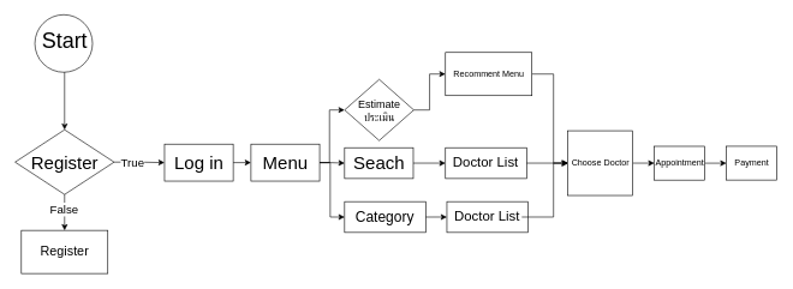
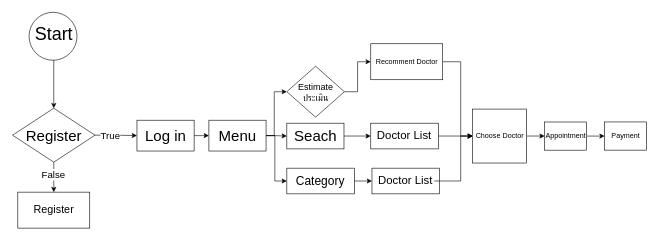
  <mxCell id="0" />
  <mxCell id="1" parent="0" />
  <mxCell id="2" style="edgeStyle=orthogonalEdgeStyle;rounded=0;orthogonalLoop=1;jettySize=auto;html=1;entryX=0;entryY=0.5;entryDx=0;entryDy=0;" edge="1" parent="1" source="28" target="23"><mxGeometry relative="1" as="geometry" /></mxCell>
  <mxCell id="3" style="edgeStyle=orthogonalEdgeStyle;rounded=0;orthogonalLoop=1;jettySize=auto;html=1;entryX=0.5;entryY=0;entryDx=0;entryDy=0;" edge="1" parent="1" source="5" target="7"><mxGeometry relative="1" as="geometry"><mxPoint x="97.5" y="150" as="targetPoint" /></mxGeometry></mxCell>
  <mxCell id="4" value="" style="ellipse;whiteSpace=wrap;html=1;aspect=fixed;" vertex="1" parent="1"><mxGeometry x="47.5" y="20" width="80" height="80" as="geometry" /></mxCell>
  <mxCell id="5" value="&lt;span style=&quot;font-size: 30px;&quot;&gt;Start&lt;/span&gt;" style="text;html=1;strokeColor=none;fillColor=none;align=center;verticalAlign=middle;whiteSpace=wrap;rounded=0;" vertex="1" parent="1"><mxGeometry x="33.75" y="20" width="110" height="70" as="geometry" /></mxCell>
  <mxCell id="6" value="" style="group" vertex="1" connectable="0" parent="1"><mxGeometry x="20" y="180" width="137.5" height="90" as="geometry" /></mxCell>
  <mxCell id="7" value="" style="rhombus;whiteSpace=wrap;html=1;" vertex="1" parent="6"><mxGeometry width="137.5" height="90" as="geometry" /></mxCell>
  <mxCell id="8" value="&lt;font style=&quot;font-size: 25px;&quot;&gt;Register&lt;/font&gt;" style="text;html=1;strokeColor=none;fillColor=none;align=center;verticalAlign=middle;whiteSpace=wrap;rounded=0;" vertex="1" parent="6"><mxGeometry x="12.731" y="22.5" width="112.037" height="45" as="geometry" /></mxCell>
  <mxCell id="9" style="edgeStyle=orthogonalEdgeStyle;rounded=0;orthogonalLoop=1;jettySize=auto;html=1;exitX=1;exitY=0.5;exitDx=0;exitDy=0;entryX=0;entryY=0.5;entryDx=0;entryDy=0;" edge="1" parent="1" source="7" target="12"><mxGeometry relative="1" as="geometry" /></mxCell>
  <mxCell id="10" value="&lt;font style=&quot;font-size: 16px;&quot;&gt;True&lt;/font&gt;" style="edgeLabel;html=1;align=center;verticalAlign=middle;resizable=0;points=[];" vertex="1" connectable="0" parent="9"><mxGeometry x="-0.297" y="-2" relative="1" as="geometry"><mxPoint y="-2" as="offset" /></mxGeometry></mxCell>
  <mxCell id="11" value="" style="group" vertex="1" connectable="0" parent="1"><mxGeometry x="227.5" y="200" width="110" height="60" as="geometry" /></mxCell>
  <mxCell id="12" value="" style="rounded=0;whiteSpace=wrap;html=1;" parent="11" vertex="1"><mxGeometry width="95.333" height="51.429" as="geometry" /></mxCell>
  <mxCell id="13" value="&lt;font style=&quot;font-size: 25px;&quot;&gt;Log in&lt;/font&gt;" style="text;html=1;strokeColor=none;fillColor=none;align=center;verticalAlign=middle;whiteSpace=wrap;rounded=0;" vertex="1" parent="11"><mxGeometry x="7.333" y="-4.286" width="80.667" height="60" as="geometry" /></mxCell>
  <mxCell id="14" value="&lt;font style=&quot;font-size: 18px;&quot;&gt;Register&lt;/font&gt;" style="rounded=0;whiteSpace=wrap;html=1;" vertex="1" parent="1"><mxGeometry x="28.75" y="320" width="120" height="60" as="geometry" /></mxCell>
  <mxCell id="15" style="edgeStyle=orthogonalEdgeStyle;rounded=0;orthogonalLoop=1;jettySize=auto;html=1;exitX=0.5;exitY=1;exitDx=0;exitDy=0;entryX=0.5;entryY=0;entryDx=0;entryDy=0;" edge="1" parent="1" source="7" target="14"><mxGeometry relative="1" as="geometry" /></mxCell>
  <mxCell id="16" value="&lt;font style=&quot;font-size: 16px;&quot;&gt;False&lt;br&gt;&lt;/font&gt;" style="edgeLabel;html=1;align=center;verticalAlign=middle;resizable=0;points=[];" vertex="1" connectable="0" parent="1"><mxGeometry x="87.498" y="290" as="geometry" /></mxCell>
  <mxCell id="17" style="edgeStyle=orthogonalEdgeStyle;rounded=0;orthogonalLoop=1;jettySize=auto;html=1;exitX=1;exitY=0.5;exitDx=0;exitDy=0;entryX=0;entryY=0.5;entryDx=0;entryDy=0;" edge="1" parent="1" source="18" target="20"><mxGeometry relative="1" as="geometry" /></mxCell>
  <mxCell id="18" value="&lt;font style=&quot;font-size: 15px;&quot;&gt;Estimate&lt;br&gt;ประเมิน&lt;br&gt;&lt;/font&gt;" style="rhombus;whiteSpace=wrap;html=1;" vertex="1" parent="1"><mxGeometry x="477.5" y="110" width="96" height="85" as="geometry" /></mxCell>
  <mxCell id="19" style="edgeStyle=orthogonalEdgeStyle;rounded=0;orthogonalLoop=1;jettySize=auto;html=1;exitX=1;exitY=0.5;exitDx=0;exitDy=0;entryX=0;entryY=0.5;entryDx=0;entryDy=0;" edge="1" parent="1" source="20" target="41"><mxGeometry relative="1" as="geometry"><Array as="points"><mxPoint x="767.5" y="103" /><mxPoint x="767.5" y="226" /></Array></mxGeometry></mxCell>
- <mxCell id="20" value="Recomment Menu" style="rounded=0;whiteSpace=wrap;html=1;" vertex="1" parent="1"><mxGeometry x="617.5" y="72.5" width="120" height="60" as="geometry" /></mxCell>
+ <mxCell id="20" value="Recomment Doctor" style="rounded=0;whiteSpace=wrap;html=1;" vertex="1" parent="1"><mxGeometry x="617.5" y="72.5" width="120" height="60" as="geometry" /></mxCell>
  <mxCell id="21" style="edgeStyle=orthogonalEdgeStyle;rounded=0;orthogonalLoop=1;jettySize=auto;html=1;exitX=1;exitY=0.5;exitDx=0;exitDy=0;entryX=0;entryY=0.5;entryDx=0;entryDy=0;" edge="1" parent="1" source="12" target="27"><mxGeometry relative="1" as="geometry" /></mxCell>
  <mxCell id="22" value="" style="group" vertex="1" connectable="0" parent="1"><mxGeometry x="477.5" y="205" width="110" height="50" as="geometry" /></mxCell>
  <mxCell id="23" value="" style="rounded=0;whiteSpace=wrap;html=1;" vertex="1" parent="22"><mxGeometry width="95.333" height="42.857" as="geometry" /></mxCell>
  <mxCell id="24" value="&lt;span style=&quot;font-size: 25px;&quot;&gt;Seach&lt;/span&gt;" style="text;html=1;strokeColor=none;fillColor=none;align=center;verticalAlign=middle;whiteSpace=wrap;rounded=0;" vertex="1" parent="22"><mxGeometry x="7.333" y="-3.571" width="80.667" height="50" as="geometry" /></mxCell>
  <mxCell id="25" style="edgeStyle=orthogonalEdgeStyle;rounded=0;orthogonalLoop=1;jettySize=auto;html=1;entryX=0;entryY=0.5;entryDx=0;entryDy=0;" edge="1" parent="1" source="28" target="18"><mxGeometry relative="1" as="geometry" /></mxCell>
  <mxCell id="26" value="" style="group" vertex="1" connectable="0" parent="1"><mxGeometry x="347.5" y="200" width="110" height="60" as="geometry" /></mxCell>
  <mxCell id="27" value="" style="rounded=0;whiteSpace=wrap;html=1;" vertex="1" parent="26"><mxGeometry width="95.333" height="51.429" as="geometry" /></mxCell>
  <mxCell id="28" value="&lt;span style=&quot;font-size: 25px;&quot;&gt;Menu&lt;/span&gt;" style="text;html=1;strokeColor=none;fillColor=none;align=center;verticalAlign=middle;whiteSpace=wrap;rounded=0;" vertex="1" parent="26"><mxGeometry x="7.333" y="-4.286" width="80.667" height="60" as="geometry" /></mxCell>
  <mxCell id="29" value="" style="group" vertex="1" connectable="0" parent="1"><mxGeometry x="617.5" y="205" width="130" height="50" as="geometry" /></mxCell>
  <mxCell id="30" value="" style="rounded=0;whiteSpace=wrap;html=1;" vertex="1" parent="29"><mxGeometry width="112.667" height="42.857" as="geometry" /></mxCell>
  <mxCell id="31" value="&lt;font style=&quot;font-size: 19px;&quot;&gt;Doctor List&lt;/font&gt;" style="text;html=1;strokeColor=none;fillColor=none;align=center;verticalAlign=middle;whiteSpace=wrap;rounded=0;" vertex="1" parent="29"><mxGeometry x="8.667" y="-3.571" width="95.333" height="50" as="geometry" /></mxCell>
  <mxCell id="32" value="" style="group" vertex="1" connectable="0" parent="1"><mxGeometry x="477.5" y="280" width="130" height="50" as="geometry" /></mxCell>
  <mxCell id="33" value="&lt;font style=&quot;font-size: 20px;&quot;&gt;Category&lt;/font&gt;" style="rounded=0;whiteSpace=wrap;html=1;" vertex="1" parent="32"><mxGeometry width="112.667" height="42.857" as="geometry" /></mxCell>
  <mxCell id="34" style="edgeStyle=orthogonalEdgeStyle;rounded=0;orthogonalLoop=1;jettySize=auto;html=1;exitX=1;exitY=0.5;exitDx=0;exitDy=0;entryX=0;entryY=0.5;entryDx=0;entryDy=0;" edge="1" parent="1" source="27" target="33"><mxGeometry relative="1" as="geometry"><Array as="points"><mxPoint x="457.5" y="226" /><mxPoint x="457.5" y="301" /></Array></mxGeometry></mxCell>
  <mxCell id="35" value="" style="group" vertex="1" connectable="0" parent="1"><mxGeometry x="619.5" y="280" width="130" height="50" as="geometry" /></mxCell>
  <mxCell id="36" value="" style="rounded=0;whiteSpace=wrap;html=1;" vertex="1" parent="35"><mxGeometry width="112.667" height="42.857" as="geometry" /></mxCell>
  <mxCell id="37" value="&lt;font style=&quot;font-size: 19px;&quot;&gt;Doctor List&lt;/font&gt;" style="text;html=1;strokeColor=none;fillColor=none;align=center;verticalAlign=middle;whiteSpace=wrap;rounded=0;" vertex="1" parent="35"><mxGeometry x="8.667" y="-3.571" width="95.333" height="50" as="geometry" /></mxCell>
  <mxCell id="38" style="edgeStyle=orthogonalEdgeStyle;rounded=0;orthogonalLoop=1;jettySize=auto;html=1;exitX=1;exitY=0.5;exitDx=0;exitDy=0;" edge="1" parent="1" source="33" target="36"><mxGeometry relative="1" as="geometry" /></mxCell>
  <mxCell id="39" style="edgeStyle=orthogonalEdgeStyle;rounded=0;orthogonalLoop=1;jettySize=auto;html=1;exitX=1;exitY=0.5;exitDx=0;exitDy=0;entryX=0;entryY=0.5;entryDx=0;entryDy=0;" edge="1" parent="1" source="23" target="30"><mxGeometry relative="1" as="geometry" /></mxCell>
  <mxCell id="40" style="edgeStyle=orthogonalEdgeStyle;rounded=0;orthogonalLoop=1;jettySize=auto;html=1;exitX=1;exitY=0.5;exitDx=0;exitDy=0;entryX=0;entryY=0.5;entryDx=0;entryDy=0;" edge="1" parent="1" source="41" target="45"><mxGeometry relative="1" as="geometry" /></mxCell>
  <mxCell id="41" value="Choose Doctor" style="whiteSpace=wrap;html=1;aspect=fixed;" vertex="1" parent="1"><mxGeometry x="787.5" y="181.43" width="90" height="90" as="geometry" /></mxCell>
  <mxCell id="42" style="edgeStyle=orthogonalEdgeStyle;rounded=0;orthogonalLoop=1;jettySize=auto;html=1;exitX=1;exitY=0.5;exitDx=0;exitDy=0;entryX=0;entryY=0.5;entryDx=0;entryDy=0;" edge="1" parent="1" source="30" target="41"><mxGeometry relative="1" as="geometry" /></mxCell>
  <mxCell id="43" style="edgeStyle=orthogonalEdgeStyle;rounded=0;orthogonalLoop=1;jettySize=auto;html=1;entryX=0;entryY=0.5;entryDx=0;entryDy=0;" edge="1" parent="1" source="37" target="41"><mxGeometry relative="1" as="geometry"><Array as="points"><mxPoint x="767.5" y="301" /><mxPoint x="767.5" y="226" /></Array></mxGeometry></mxCell>
  <mxCell id="44" style="edgeStyle=orthogonalEdgeStyle;rounded=0;orthogonalLoop=1;jettySize=auto;html=1;exitX=1;exitY=0.5;exitDx=0;exitDy=0;entryX=0;entryY=0.5;entryDx=0;entryDy=0;" edge="1" parent="1" source="45" target="46"><mxGeometry relative="1" as="geometry" /></mxCell>
  <mxCell id="45" value="Appointment" style="rounded=0;whiteSpace=wrap;html=1;" vertex="1" parent="1"><mxGeometry x="907.5" y="203" width="70" height="47" as="geometry" /></mxCell>
  <mxCell id="46" value="Payment" style="rounded=0;whiteSpace=wrap;html=1;" vertex="1" parent="1"><mxGeometry x="1007.5" y="202.93" width="70" height="47" as="geometry" /></mxCell>
